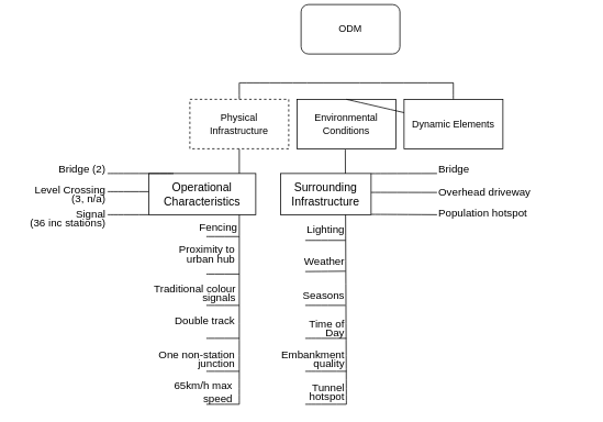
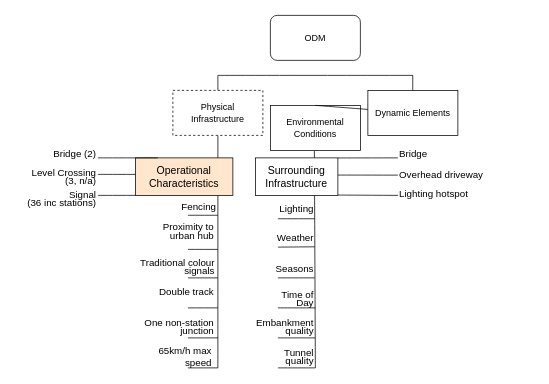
  <mxCell id="0" />
  <mxCell id="1" parent="0" />
  <mxCell id="2" value="" style="endArrow=none;html=1;rounded=0;fontSize=12;startSize=8;endSize=8;curved=1;entryX=0.489;entryY=1.016;entryDx=0;entryDy=0;entryPerimeter=0;" edge="1" parent="1" target="6"><mxGeometry width="50" height="50" relative="1" as="geometry"><mxPoint x="420" y="490" as="sourcePoint" /><mxPoint x="440" y="190" as="targetPoint" /></mxGeometry></mxCell>
  <mxCell id="3" value="" style="endArrow=none;html=1;rounded=0;fontSize=12;startSize=8;endSize=8;curved=1;entryX=0.5;entryY=1;entryDx=0;entryDy=0;" edge="1" parent="1" target="5"><mxGeometry width="50" height="50" relative="1" as="geometry"><mxPoint x="290" y="490" as="sourcePoint" /><mxPoint x="320" y="280" as="targetPoint" /></mxGeometry></mxCell>
- <mxCell id="4" value="ODM" style="rounded=1;whiteSpace=wrap;html=1;" vertex="1" parent="1"><mxGeometry x="365" y="5" width="120" height="60" as="geometry" /></mxCell>
+ <mxCell id="4" value="ODM" style="rounded=1;whiteSpace=wrap;html=1;" vertex="1" parent="1"><mxGeometry x="360" y="20" width="120" height="60" as="geometry" /></mxCell>
  <mxCell id="5" value="Physical Infrastructure" style="rounded=0;whiteSpace=wrap;html=1;dashed=1;" vertex="1" parent="1"><mxGeometry x="230" y="120" width="120" height="60" as="geometry" /></mxCell>
- <mxCell id="6" value="Environmental Conditions" style="rounded=0;whiteSpace=wrap;html=1;" vertex="1" parent="1"><mxGeometry x="360" y="120" width="120" height="60" as="geometry" /></mxCell>
- <mxCell id="7" value="&lt;font style=&quot;font-size: 14px;&quot;&gt;Operational Characteristics&lt;/font&gt;" style="rounded=0;whiteSpace=wrap;html=1;" vertex="1" parent="1"><mxGeometry x="180" y="210" width="130" height="50" as="geometry" /></mxCell>
+ <mxCell id="6" value="Environmental Conditions" style="rounded=0;whiteSpace=wrap;html=1;" vertex="1" parent="1"><mxGeometry x="360" y="140" width="120" height="60" as="geometry" /></mxCell>
+ <mxCell id="7" value="&lt;font style=&quot;font-size: 14px;&quot;&gt;Operational Characteristics&lt;/font&gt;" style="rounded=0;whiteSpace=wrap;html=1;fillColor=#ffe6cc;" vertex="1" parent="1"><mxGeometry x="180" y="210" width="130" height="50" as="geometry" /></mxCell>
  <mxCell id="8" value="&lt;font style=&quot;font-size: 14px;&quot;&gt;Surrounding Infrastructure&lt;/font&gt;" style="rounded=0;whiteSpace=wrap;html=1;" vertex="1" parent="1"><mxGeometry x="340" y="210" width="110" height="50" as="geometry" /></mxCell>
  <mxCell id="9" value="Dynamic Elements" style="rounded=0;whiteSpace=wrap;html=1;" vertex="1" parent="1"><mxGeometry x="490" y="120" width="120" height="60" as="geometry" /></mxCell>
  <mxCell id="10" value="" style="endArrow=none;html=1;rounded=0;fontSize=12;startSize=8;endSize=8;curved=1;exitX=0.5;exitY=0;exitDx=0;exitDy=0;" edge="1" parent="1" source="6" target="9"><mxGeometry width="50" height="50" relative="1" as="geometry"><mxPoint x="380" y="250" as="sourcePoint" /><mxPoint x="430" y="200" as="targetPoint" /></mxGeometry></mxCell>
  <mxCell id="11" value="" style="endArrow=none;html=1;rounded=0;fontSize=12;startSize=8;endSize=8;curved=1;" edge="1" parent="1"><mxGeometry width="50" height="50" relative="1" as="geometry"><mxPoint x="290" y="100" as="sourcePoint" /><mxPoint x="550" y="100" as="targetPoint" /></mxGeometry></mxCell>
  <mxCell id="12" value="" style="endArrow=none;html=1;rounded=0;fontSize=12;startSize=8;endSize=8;curved=1;exitX=0.5;exitY=0;exitDx=0;exitDy=0;" edge="1" parent="1" source="5"><mxGeometry width="50" height="50" relative="1" as="geometry"><mxPoint x="380" y="250" as="sourcePoint" /><mxPoint x="290" y="100" as="targetPoint" /></mxGeometry></mxCell>
  <mxCell id="13" value="" style="endArrow=none;html=1;rounded=0;fontSize=12;startSize=8;endSize=8;curved=1;exitX=0.5;exitY=0;exitDx=0;exitDy=0;" edge="1" parent="1"><mxGeometry width="50" height="50" relative="1" as="geometry"><mxPoint x="549.83" y="120" as="sourcePoint" /><mxPoint x="549.83" y="100" as="targetPoint" /></mxGeometry></mxCell>
  <mxCell id="14" value="" style="endArrow=none;html=1;rounded=0;fontSize=12;startSize=8;endSize=8;curved=1;entryX=0;entryY=0;entryDx=0;entryDy=0;" edge="1" parent="1" target="7"><mxGeometry width="50" height="50" relative="1" as="geometry"><mxPoint x="210" y="210" as="sourcePoint" /><mxPoint x="260" y="200" as="targetPoint" /></mxGeometry></mxCell>
  <mxCell id="15" value="&lt;div style=&quot;line-height: 80%;&quot;&gt;&lt;div&gt;&lt;font style=&quot;line-height: 80%;&quot;&gt;Bridge (2)&lt;/font&gt;&lt;/div&gt;&lt;/div&gt;" style="text;html=1;align=right;verticalAlign=middle;whiteSpace=wrap;rounded=0;fontSize=13;" vertex="1" parent="1"><mxGeometry x="30" y="190" width="100" height="30" as="geometry" /></mxCell>
  <mxCell id="16" value="" style="endArrow=none;html=1;rounded=0;fontSize=12;startSize=8;endSize=8;curved=1;entryX=0;entryY=0;entryDx=0;entryDy=0;" edge="1" parent="1"><mxGeometry width="50" height="50" relative="1" as="geometry"><mxPoint x="130" y="232" as="sourcePoint" /><mxPoint x="180" y="232" as="targetPoint" /></mxGeometry></mxCell>
  <mxCell id="17" value="&lt;div style=&quot;line-height: 80%;&quot;&gt;&lt;div&gt;&lt;font style=&quot;line-height: 80%;&quot;&gt;Level Crossing&lt;/font&gt;&lt;/div&gt;&lt;div&gt;&lt;font style=&quot;line-height: 80%;&quot;&gt;(3, n/a)&lt;/font&gt;&lt;/div&gt;&lt;/div&gt;" style="text;html=1;align=right;verticalAlign=middle;whiteSpace=wrap;rounded=0;fontSize=13;" vertex="1" parent="1"><mxGeometry x="29" y="220" width="101" height="30" as="geometry" /></mxCell>
  <mxCell id="18" value="" style="endArrow=none;html=1;rounded=0;fontSize=12;startSize=8;endSize=8;curved=1;entryX=0;entryY=0;entryDx=0;entryDy=0;" edge="1" parent="1"><mxGeometry width="50" height="50" relative="1" as="geometry"><mxPoint x="130" y="260" as="sourcePoint" /><mxPoint x="180" y="260" as="targetPoint" /></mxGeometry></mxCell>
  <mxCell id="19" value="&lt;div style=&quot;line-height: 80%;&quot;&gt;&lt;div&gt;&lt;font style=&quot;line-height: 80%;&quot;&gt;Signal&lt;/font&gt;&lt;/div&gt;&lt;font style=&quot;line-height: 80%;&quot;&gt;(36 inc stations)&lt;/font&gt;&lt;/div&gt;" style="text;html=1;align=right;verticalAlign=middle;whiteSpace=wrap;rounded=0;fontSize=13;" vertex="1" parent="1"><mxGeometry x="20" y="250" width="110" height="30" as="geometry" /></mxCell>
  <mxCell id="20" value="" style="endArrow=none;html=1;rounded=0;fontSize=12;startSize=8;endSize=8;curved=1;entryX=0;entryY=0;entryDx=0;entryDy=0;" edge="1" parent="1"><mxGeometry width="50" height="50" relative="1" as="geometry"><mxPoint x="250" y="332" as="sourcePoint" /><mxPoint x="290" y="332" as="targetPoint" /></mxGeometry></mxCell>
  <mxCell id="21" value="" style="endArrow=none;html=1;rounded=0;fontSize=12;startSize=8;endSize=8;curved=1;entryX=0;entryY=0;entryDx=0;entryDy=0;" edge="1" parent="1"><mxGeometry width="50" height="50" relative="1" as="geometry"><mxPoint x="250" y="286.5" as="sourcePoint" /><mxPoint x="290" y="286.5" as="targetPoint" /></mxGeometry></mxCell>
  <mxCell id="22" value="" style="endArrow=none;html=1;rounded=0;fontSize=12;startSize=8;endSize=8;curved=1;entryX=0;entryY=0;entryDx=0;entryDy=0;" edge="1" parent="1"><mxGeometry width="50" height="50" relative="1" as="geometry"><mxPoint x="250" y="370" as="sourcePoint" /><mxPoint x="290" y="370" as="targetPoint" /></mxGeometry></mxCell>
  <mxCell id="23" value="" style="endArrow=none;html=1;rounded=0;fontSize=12;startSize=8;endSize=8;curved=1;entryX=0;entryY=0;entryDx=0;entryDy=0;" edge="1" parent="1"><mxGeometry width="50" height="50" relative="1" as="geometry"><mxPoint x="250" y="410" as="sourcePoint" /><mxPoint x="290" y="410" as="targetPoint" /></mxGeometry></mxCell>
  <mxCell id="24" value="" style="endArrow=none;html=1;rounded=0;fontSize=12;startSize=8;endSize=8;curved=1;entryX=0;entryY=0;entryDx=0;entryDy=0;" edge="1" parent="1"><mxGeometry width="50" height="50" relative="1" as="geometry"><mxPoint x="250" y="450" as="sourcePoint" /><mxPoint x="290" y="450" as="targetPoint" /></mxGeometry></mxCell>
  <mxCell id="25" value="" style="endArrow=none;html=1;rounded=0;fontSize=12;startSize=8;endSize=8;curved=1;entryX=0;entryY=0;entryDx=0;entryDy=0;" edge="1" parent="1"><mxGeometry width="50" height="50" relative="1" as="geometry"><mxPoint x="250" y="490" as="sourcePoint" /><mxPoint x="290" y="490" as="targetPoint" /></mxGeometry></mxCell>
  <mxCell id="26" value="&lt;font&gt;Fencing&lt;/font&gt;" style="text;html=1;align=right;verticalAlign=middle;whiteSpace=wrap;rounded=0;fontSize=13;" vertex="1" parent="1"><mxGeometry x="230" y="260" width="60" height="30" as="geometry" /></mxCell>
  <mxCell id="27" value="&lt;div style=&quot;line-height: 80%;&quot;&gt;&lt;font style=&quot;line-height: 80%;&quot;&gt;Proximity to urban hub&lt;/font&gt;&lt;/div&gt;" style="text;html=1;align=right;verticalAlign=middle;whiteSpace=wrap;rounded=0;fontSize=13;" vertex="1" parent="1"><mxGeometry x="210" y="293" width="77" height="30" as="geometry" /></mxCell>
  <mxCell id="28" value="&lt;div style=&quot;line-height: 80%;&quot;&gt;&lt;font style=&quot;line-height: 80%;&quot;&gt;Traditional colour signals&lt;/font&gt;&lt;/div&gt;" style="text;html=1;align=right;verticalAlign=middle;whiteSpace=wrap;rounded=0;fontSize=13;" vertex="1" parent="1"><mxGeometry x="173.5" y="340" width="113.5" height="30" as="geometry" /></mxCell>
  <mxCell id="29" value="&lt;div style=&quot;line-height: 80%;&quot;&gt;&lt;font style=&quot;line-height: 80%;&quot;&gt;Double track&lt;/font&gt;&lt;/div&gt;" style="text;html=1;align=right;verticalAlign=middle;whiteSpace=wrap;rounded=0;fontSize=13;" vertex="1" parent="1"><mxGeometry x="210" y="374" width="77" height="30" as="geometry" /></mxCell>
  <mxCell id="30" value="&lt;div style=&quot;line-height: 80%;&quot;&gt;&lt;font style=&quot;line-height: 80%;&quot;&gt;One non-station junction&lt;/font&gt;&lt;/div&gt;" style="text;html=1;align=right;verticalAlign=middle;whiteSpace=wrap;rounded=0;fontSize=13;" vertex="1" parent="1"><mxGeometry x="180" y="420" width="107" height="30" as="geometry" /></mxCell>
  <mxCell id="31" value="&lt;div&gt;&lt;font&gt;65km/h max speed&lt;/font&gt;&lt;/div&gt;" style="text;html=1;align=right;verticalAlign=middle;whiteSpace=wrap;rounded=0;fontSize=13;" vertex="1" parent="1"><mxGeometry x="206.5" y="460" width="77" height="30" as="geometry" /></mxCell>
  <mxCell id="32" value="" style="endArrow=none;html=1;rounded=0;fontSize=12;startSize=8;endSize=8;curved=1;" edge="1" parent="1"><mxGeometry width="50" height="50" relative="1" as="geometry"><mxPoint x="450" y="210.09" as="sourcePoint" /><mxPoint x="530" y="210" as="targetPoint" /></mxGeometry></mxCell>
  <mxCell id="33" value="" style="endArrow=none;html=1;rounded=0;fontSize=12;startSize=8;endSize=8;curved=1;" edge="1" parent="1"><mxGeometry width="50" height="50" relative="1" as="geometry"><mxPoint x="450" y="232.92" as="sourcePoint" /><mxPoint x="530" y="233" as="targetPoint" /></mxGeometry></mxCell>
  <mxCell id="34" value="" style="endArrow=none;html=1;rounded=0;fontSize=12;startSize=8;endSize=8;curved=1;" edge="1" parent="1"><mxGeometry width="50" height="50" relative="1" as="geometry"><mxPoint x="450" y="259.58" as="sourcePoint" /><mxPoint x="530" y="260" as="targetPoint" /></mxGeometry></mxCell>
  <mxCell id="35" value="&lt;div style=&quot;line-height: 80%;&quot;&gt;&lt;div&gt;&lt;font style=&quot;line-height: 80%;&quot;&gt;Bridge&lt;/font&gt;&lt;/div&gt;&lt;/div&gt;" style="text;html=1;align=left;verticalAlign=middle;whiteSpace=wrap;rounded=0;fontSize=13;" vertex="1" parent="1"><mxGeometry x="530" y="190" width="60" height="30" as="geometry" /></mxCell>
  <mxCell id="36" value="&lt;div style=&quot;line-height: 80%;&quot;&gt;&lt;div&gt;&lt;font style=&quot;line-height: 80%;&quot;&gt;Overhead driveway&lt;/font&gt;&lt;/div&gt;&lt;/div&gt;" style="text;html=1;align=left;verticalAlign=middle;whiteSpace=wrap;rounded=0;fontSize=13;" vertex="1" parent="1"><mxGeometry x="530" y="216" width="174" height="34" as="geometry" /></mxCell>
- <mxCell id="37" value="&lt;div style=&quot;line-height: 80%;&quot;&gt;&lt;div&gt;&lt;font style=&quot;line-height: 80%;&quot;&gt;Population hotspot&lt;/font&gt;&lt;/div&gt;&lt;/div&gt;" style="text;html=1;align=left;verticalAlign=middle;whiteSpace=wrap;rounded=0;fontSize=13;" vertex="1" parent="1"><mxGeometry x="530" y="244" width="180" height="30" as="geometry" /></mxCell>
+ <mxCell id="37" value="&lt;div style=&quot;line-height: 80%;&quot;&gt;&lt;div&gt;&lt;font style=&quot;line-height: 80%;&quot;&gt;Lighting hotspot&lt;/font&gt;&lt;/div&gt;&lt;/div&gt;" style="text;html=1;align=left;verticalAlign=middle;whiteSpace=wrap;rounded=0;fontSize=13;" vertex="1" parent="1"><mxGeometry x="530" y="244" width="180" height="30" as="geometry" /></mxCell>
  <mxCell id="38" value="" style="endArrow=none;html=1;rounded=0;fontSize=12;startSize=8;endSize=8;curved=1;entryX=0;entryY=0;entryDx=0;entryDy=0;" edge="1" parent="1"><mxGeometry width="50" height="50" relative="1" as="geometry"><mxPoint x="370" y="291.17" as="sourcePoint" /><mxPoint x="419" y="291.17" as="targetPoint" /></mxGeometry></mxCell>
  <mxCell id="39" value="" style="endArrow=none;html=1;rounded=0;fontSize=12;startSize=8;endSize=8;curved=1;entryX=0;entryY=0;entryDx=0;entryDy=0;" edge="1" parent="1"><mxGeometry width="50" height="50" relative="1" as="geometry"><mxPoint x="370" y="329" as="sourcePoint" /><mxPoint x="419" y="328.58" as="targetPoint" /></mxGeometry></mxCell>
  <mxCell id="40" value="" style="endArrow=none;html=1;rounded=0;fontSize=12;startSize=8;endSize=8;curved=1;entryX=0;entryY=0;entryDx=0;entryDy=0;" edge="1" parent="1"><mxGeometry width="50" height="50" relative="1" as="geometry"><mxPoint x="370" y="370" as="sourcePoint" /><mxPoint x="419" y="370" as="targetPoint" /></mxGeometry></mxCell>
  <mxCell id="41" value="" style="endArrow=none;html=1;rounded=0;fontSize=12;startSize=8;endSize=8;curved=1;entryX=0;entryY=0;entryDx=0;entryDy=0;" edge="1" parent="1"><mxGeometry width="50" height="50" relative="1" as="geometry"><mxPoint x="370" y="410" as="sourcePoint" /><mxPoint x="420" y="410" as="targetPoint" /></mxGeometry></mxCell>
  <mxCell id="42" value="" style="endArrow=none;html=1;rounded=0;fontSize=12;startSize=8;endSize=8;curved=1;entryX=0;entryY=0;entryDx=0;entryDy=0;" edge="1" parent="1"><mxGeometry width="50" height="50" relative="1" as="geometry"><mxPoint x="370" y="450" as="sourcePoint" /><mxPoint x="420" y="450" as="targetPoint" /></mxGeometry></mxCell>
  <mxCell id="43" value="" style="endArrow=none;html=1;rounded=0;fontSize=12;startSize=8;endSize=8;curved=1;entryX=0;entryY=0;entryDx=0;entryDy=0;" edge="1" parent="1"><mxGeometry width="50" height="50" relative="1" as="geometry"><mxPoint x="370" y="490" as="sourcePoint" /><mxPoint x="420" y="490" as="targetPoint" /></mxGeometry></mxCell>
  <mxCell id="44" value="&lt;div style=&quot;line-height: 80%;&quot;&gt;&lt;div&gt;&lt;font style=&quot;line-height: 80%;&quot;&gt;Lighting&lt;/font&gt;&lt;/div&gt;&lt;/div&gt;" style="text;html=1;align=right;verticalAlign=middle;whiteSpace=wrap;rounded=0;fontSize=13;" vertex="1" parent="1"><mxGeometry x="360" y="263" width="60" height="30" as="geometry" /></mxCell>
  <mxCell id="45" value="&lt;div style=&quot;line-height: 80%;&quot;&gt;&lt;div&gt;&lt;font style=&quot;line-height: 80%;&quot;&gt;Weather&lt;/font&gt;&lt;/div&gt;&lt;/div&gt;" style="text;html=1;align=right;verticalAlign=middle;whiteSpace=wrap;rounded=0;fontSize=13;" vertex="1" parent="1"><mxGeometry x="360" y="302" width="60" height="30" as="geometry" /></mxCell>
  <mxCell id="46" value="&lt;div style=&quot;line-height: 80%;&quot;&gt;&lt;div&gt;&lt;font style=&quot;line-height: 80%;&quot;&gt;Seasons&lt;/font&gt;&lt;/div&gt;&lt;/div&gt;" style="text;html=1;align=right;verticalAlign=middle;whiteSpace=wrap;rounded=0;fontSize=13;" vertex="1" parent="1"><mxGeometry x="360" y="344" width="60" height="30" as="geometry" /></mxCell>
  <mxCell id="47" value="&lt;div style=&quot;line-height: 80%;&quot;&gt;&lt;div&gt;&lt;font style=&quot;line-height: 80%;&quot;&gt;Time of Day&lt;/font&gt;&lt;/div&gt;&lt;/div&gt;" style="text;html=1;align=right;verticalAlign=middle;whiteSpace=wrap;rounded=0;fontSize=13;" vertex="1" parent="1"><mxGeometry x="360" y="383" width="60" height="30" as="geometry" /></mxCell>
  <mxCell id="48" value="&lt;div style=&quot;line-height: 80%;&quot;&gt;&lt;div&gt;&lt;font style=&quot;line-height: 80%;&quot;&gt;Embankment quality&lt;/font&gt;&lt;/div&gt;&lt;/div&gt;" style="text;html=1;align=right;verticalAlign=middle;whiteSpace=wrap;rounded=0;fontSize=13;" vertex="1" parent="1"><mxGeometry x="360" y="420" width="60" height="30" as="geometry" /></mxCell>
- <mxCell id="49" value="&lt;div style=&quot;line-height: 80%;&quot;&gt;&lt;div&gt;&lt;font style=&quot;line-height: 80%;&quot;&gt;Tunnel hotspot&lt;/font&gt;&lt;/div&gt;&lt;/div&gt;" style="text;html=1;align=right;verticalAlign=middle;whiteSpace=wrap;rounded=0;fontSize=13;" vertex="1" parent="1"><mxGeometry x="360" y="460" width="60" height="30" as="geometry" /></mxCell>
+ <mxCell id="49" value="&lt;div style=&quot;line-height: 80%;&quot;&gt;&lt;div&gt;&lt;font style=&quot;line-height: 80%;&quot;&gt;Tunnel quality&lt;/font&gt;&lt;/div&gt;&lt;/div&gt;" style="text;html=1;align=right;verticalAlign=middle;whiteSpace=wrap;rounded=0;fontSize=13;" vertex="1" parent="1"><mxGeometry x="360" y="460" width="60" height="30" as="geometry" /></mxCell>
  <mxCell id="50" value="" style="endArrow=none;html=1;rounded=0;fontSize=12;startSize=8;endSize=8;curved=1;entryX=0;entryY=0;entryDx=0;entryDy=0;" edge="1" parent="1"><mxGeometry width="50" height="50" relative="1" as="geometry"><mxPoint x="130" y="210" as="sourcePoint" /><mxPoint x="180" y="210" as="targetPoint" /></mxGeometry></mxCell>
